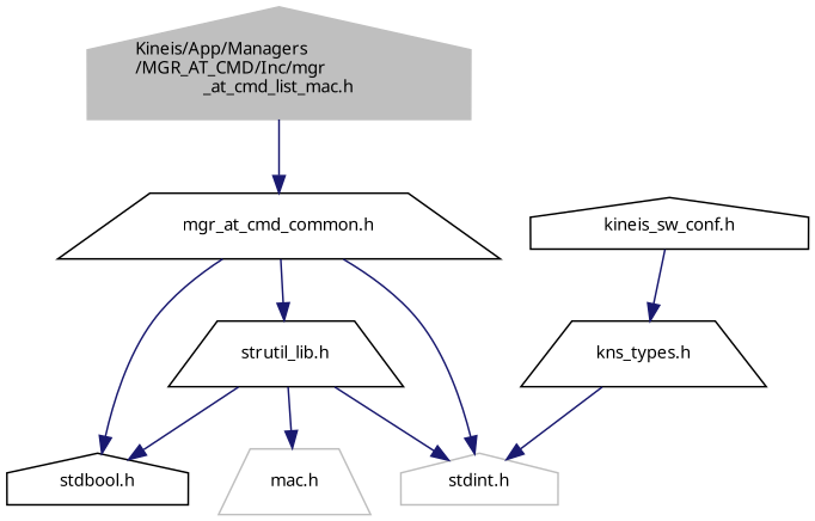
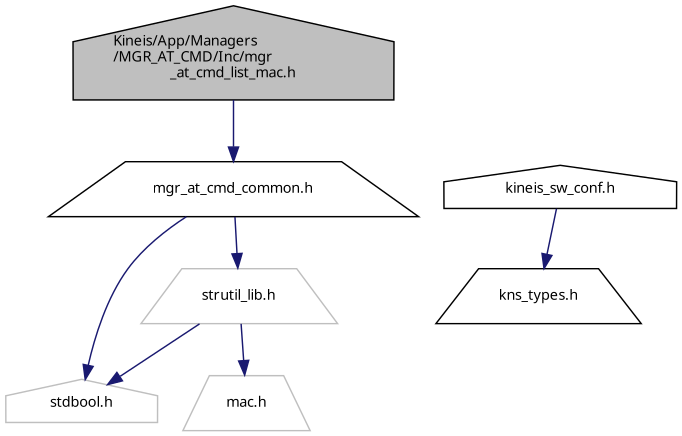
  digraph {
    fontname="Noto Sans"
    node [color=black fillcolor=white fontname="Noto Sans" fontsize=10 shape=house style=filled]
    edge [color=midnightblue fontname="Noto Sans" fontsize=10 labelfontname=Helvetica labelfontsize=10 style=solid]
-   n1 [color=grey75 fillcolor=grey75 fontcolor=black height=0.2 label="Kineis/App/Managers\l/MGR_AT_CMD/Inc/mgr\l_at_cmd_list_mac.h" width=0.4]
+   n1 [fillcolor=grey75 fontcolor=black height=0.2 label="Kineis/App/Managers\l/MGR_AT_CMD/Inc/mgr\l_at_cmd_list_mac.h" width=0.4]
    n2 [height=0.2 label="mgr_at_cmd_common.h" shape=trapezium width=0.4]
-   n3 [color=grey75 height=0.2 label="stdint.h" width=0.4]
-   n4 [height=0.2 label="stdbool.h" width=0.4]
-   n5 [height=0.2 label="strutil_lib.h" shape=trapezium width=0.4]
+   n4 [color=grey75 height=0.2 label="stdbool.h" width=0.4]
+   n5 [color=grey75 height=0.2 label="strutil_lib.h" shape=trapezium width=0.4]
    n6 [color=grey75 height=0.2 label="mac.h" shape=trapezium width=0.4]
    n7 [height=0.2 label="kineis_sw_conf.h" width=0.4]
    n8 [height=0.2 label="kns_types.h" shape=trapezium width=0.4]
    n1 -> n2
-   n2 -> n3
    n2 -> n4
    n2 -> n5
-   n5 -> n3
    n5 -> n4
    n5 -> n6
    n7 -> n8
-   n8 -> n3
  }
